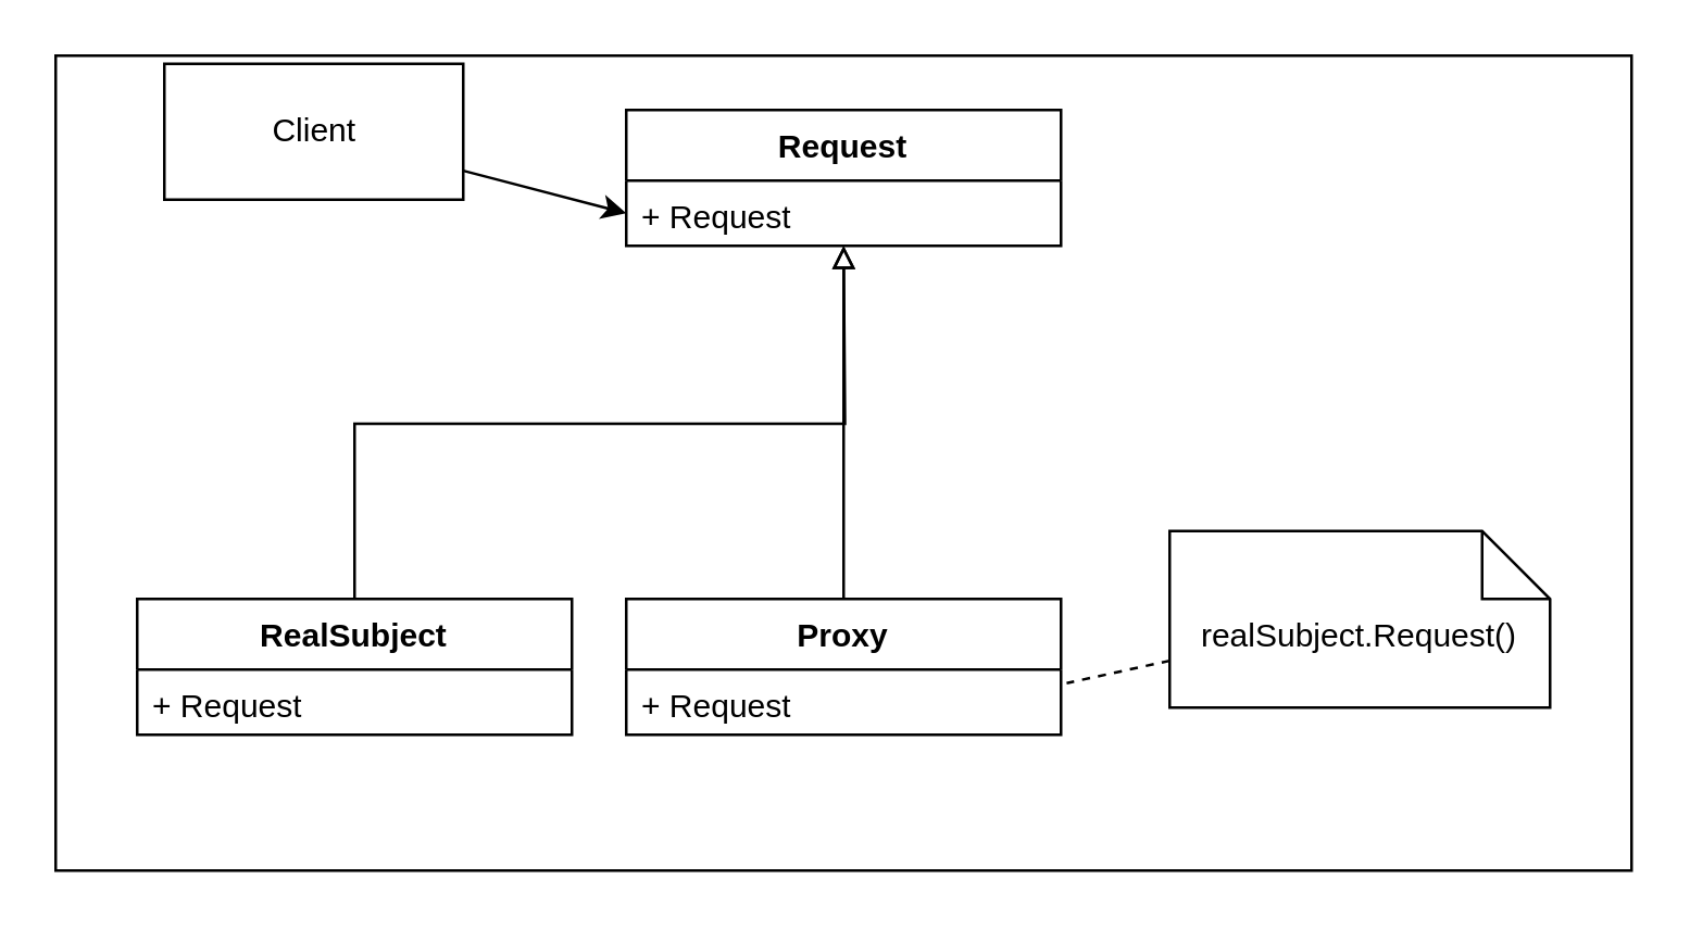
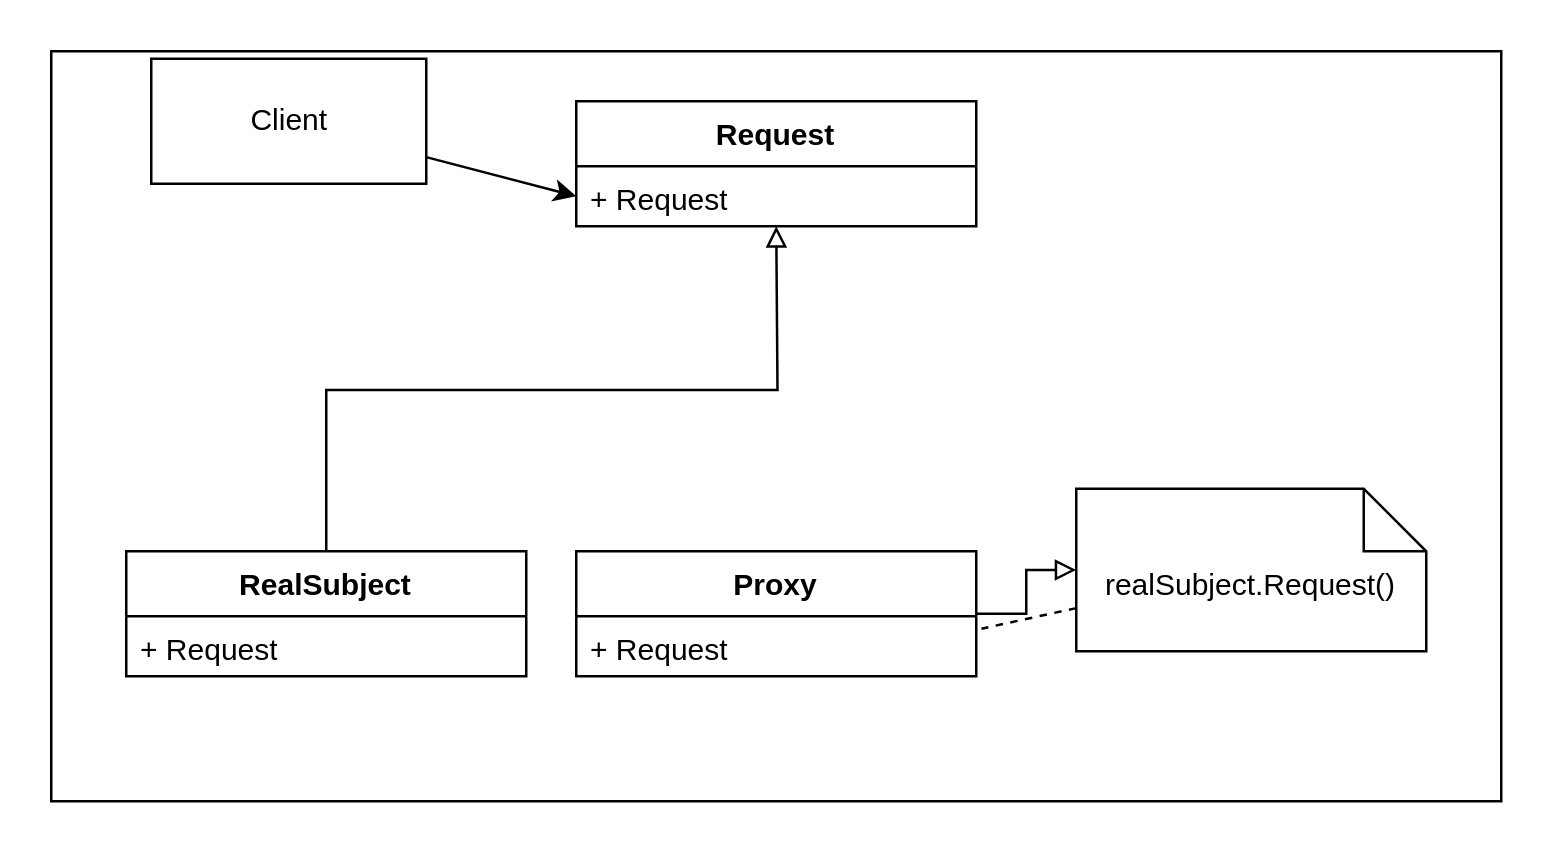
  <mxCell id="0" />
  <mxCell id="1" parent="0" />
  <mxCell id="2" value="" style="rounded=0;whiteSpace=wrap;html=1;" parent="1" vertex="1"><mxGeometry x="20" y="20" width="580" height="300" as="geometry" /></mxCell>
  <mxCell id="3" value="Request" style="swimlane;fontStyle=1;align=center;verticalAlign=top;childLayout=stackLayout;horizontal=1;startSize=26;horizontalStack=0;resizeParent=1;resizeParentMax=0;resizeLast=0;collapsible=1;marginBottom=0;whiteSpace=wrap;html=1;" parent="1" vertex="1"><mxGeometry x="230" y="40" width="160" height="50" as="geometry" /></mxCell>
  <mxCell id="4" value="+ Request" style="text;strokeColor=none;fillColor=none;align=left;verticalAlign=top;spacingLeft=4;spacingRight=4;overflow=hidden;rotatable=0;points=[[0,0.5],[1,0.5]];portConstraint=eastwest;whiteSpace=wrap;html=1;" parent="3" vertex="1"><mxGeometry y="26" width="160" height="24" as="geometry" /></mxCell>
- <mxCell id="5" style="edgeStyle=orthogonalEdgeStyle;rounded=0;orthogonalLoop=1;jettySize=auto;html=1;endArrow=block;endFill=0;" parent="1" source="6" target="3" edge="1"><mxGeometry relative="1" as="geometry" /></mxCell>
+ <mxCell id="5" style="edgeStyle=orthogonalEdgeStyle;rounded=0;orthogonalLoop=1;jettySize=auto;html=1;endArrow=block;endFill=0;" parent="1" source="6" target="14" edge="1"><mxGeometry relative="1" as="geometry" /></mxCell>
  <mxCell id="6" value="Proxy" style="swimlane;fontStyle=1;align=center;verticalAlign=top;childLayout=stackLayout;horizontal=1;startSize=26;horizontalStack=0;resizeParent=1;resizeParentMax=0;resizeLast=0;collapsible=1;marginBottom=0;whiteSpace=wrap;html=1;" parent="1" vertex="1"><mxGeometry x="230" y="220" width="160" height="50" as="geometry" /></mxCell>
  <mxCell id="7" value="+ Request" style="text;strokeColor=none;fillColor=none;align=left;verticalAlign=top;spacingLeft=4;spacingRight=4;overflow=hidden;rotatable=0;points=[[0,0.5],[1,0.5]];portConstraint=eastwest;whiteSpace=wrap;html=1;" parent="6" vertex="1"><mxGeometry y="26" width="160" height="24" as="geometry" /></mxCell>
  <mxCell id="8" style="edgeStyle=none;html=1;entryX=0;entryY=0.5;entryDx=0;entryDy=0;" edge="1" parent="1" source="9" target="4"><mxGeometry relative="1" as="geometry" /></mxCell>
  <mxCell id="9" value="Client" style="html=1;" vertex="1" parent="1"><mxGeometry x="60" y="23" width="110" height="50" as="geometry" /></mxCell>
  <mxCell id="10" value="RealSubject" style="swimlane;fontStyle=1;align=center;verticalAlign=top;childLayout=stackLayout;horizontal=1;startSize=26;horizontalStack=0;resizeParent=1;resizeParentMax=0;resizeLast=0;collapsible=1;marginBottom=0;whiteSpace=wrap;html=1;" vertex="1" parent="1"><mxGeometry x="50" y="220" width="160" height="50" as="geometry" /></mxCell>
  <mxCell id="11" value="+ Request" style="text;strokeColor=none;fillColor=none;align=left;verticalAlign=top;spacingLeft=4;spacingRight=4;overflow=hidden;rotatable=0;points=[[0,0.5],[1,0.5]];portConstraint=eastwest;whiteSpace=wrap;html=1;" vertex="1" parent="10"><mxGeometry y="26" width="160" height="24" as="geometry" /></mxCell>
  <mxCell id="12" style="edgeStyle=orthogonalEdgeStyle;rounded=0;orthogonalLoop=1;jettySize=auto;html=1;endArrow=block;endFill=0;exitX=0.5;exitY=0;exitDx=0;exitDy=0;" edge="1" parent="1" source="10"><mxGeometry relative="1" as="geometry"><mxPoint x="320" y="230" as="sourcePoint" /><mxPoint x="310" y="90" as="targetPoint" /></mxGeometry></mxCell>
  <mxCell id="13" style="edgeStyle=none;html=1;entryX=1.013;entryY=0.208;entryDx=0;entryDy=0;entryPerimeter=0;dashed=1;endArrow=none;endFill=0;" edge="1" parent="1" source="14" target="7"><mxGeometry relative="1" as="geometry" /></mxCell>
  <mxCell id="14" value="realSubject.Request()" style="shape=note2;boundedLbl=1;whiteSpace=wrap;html=1;size=25;verticalAlign=top;align=center;" vertex="1" parent="1"><mxGeometry x="430" y="195" width="140" height="65" as="geometry" /></mxCell>
